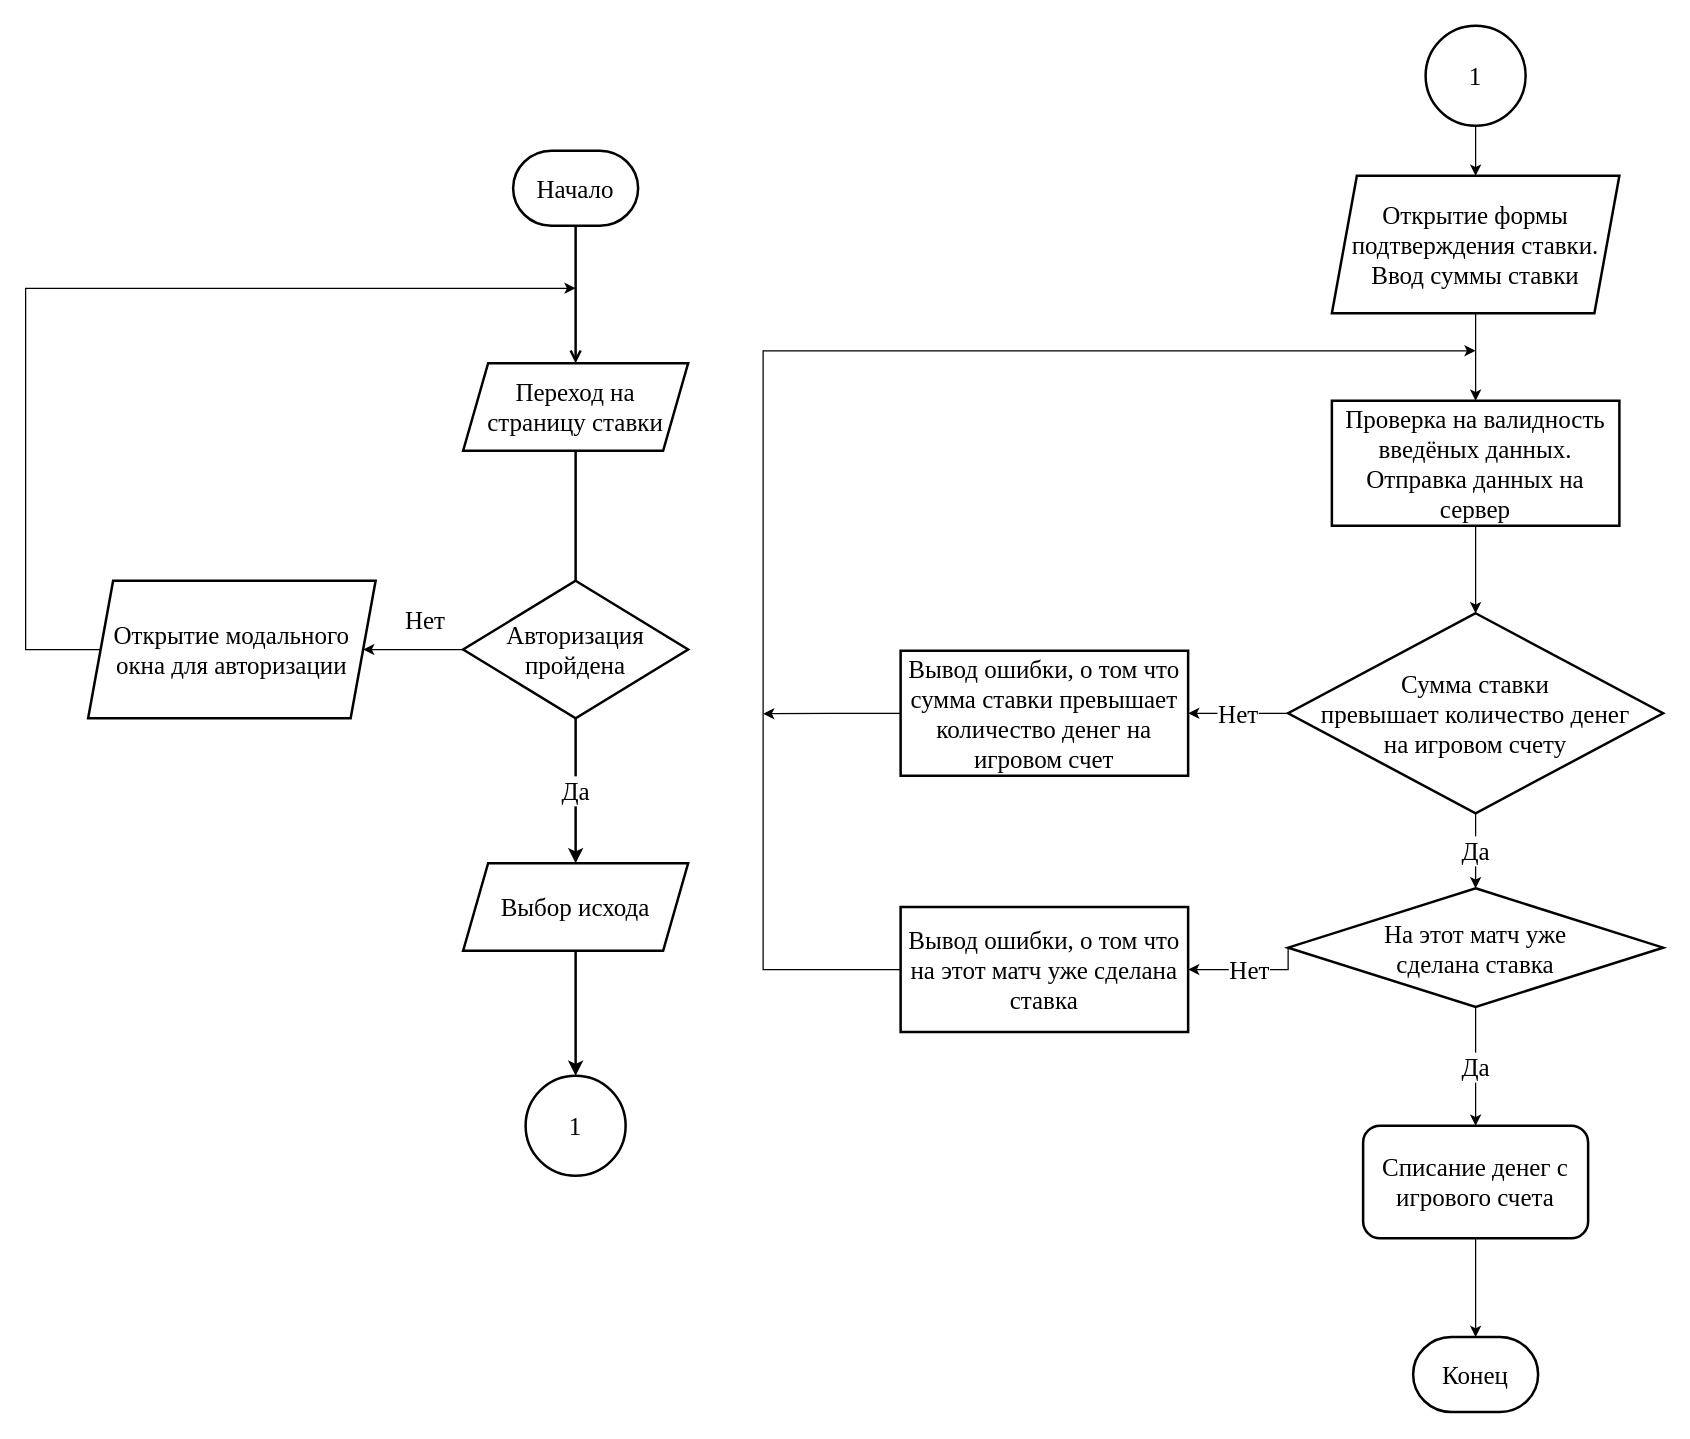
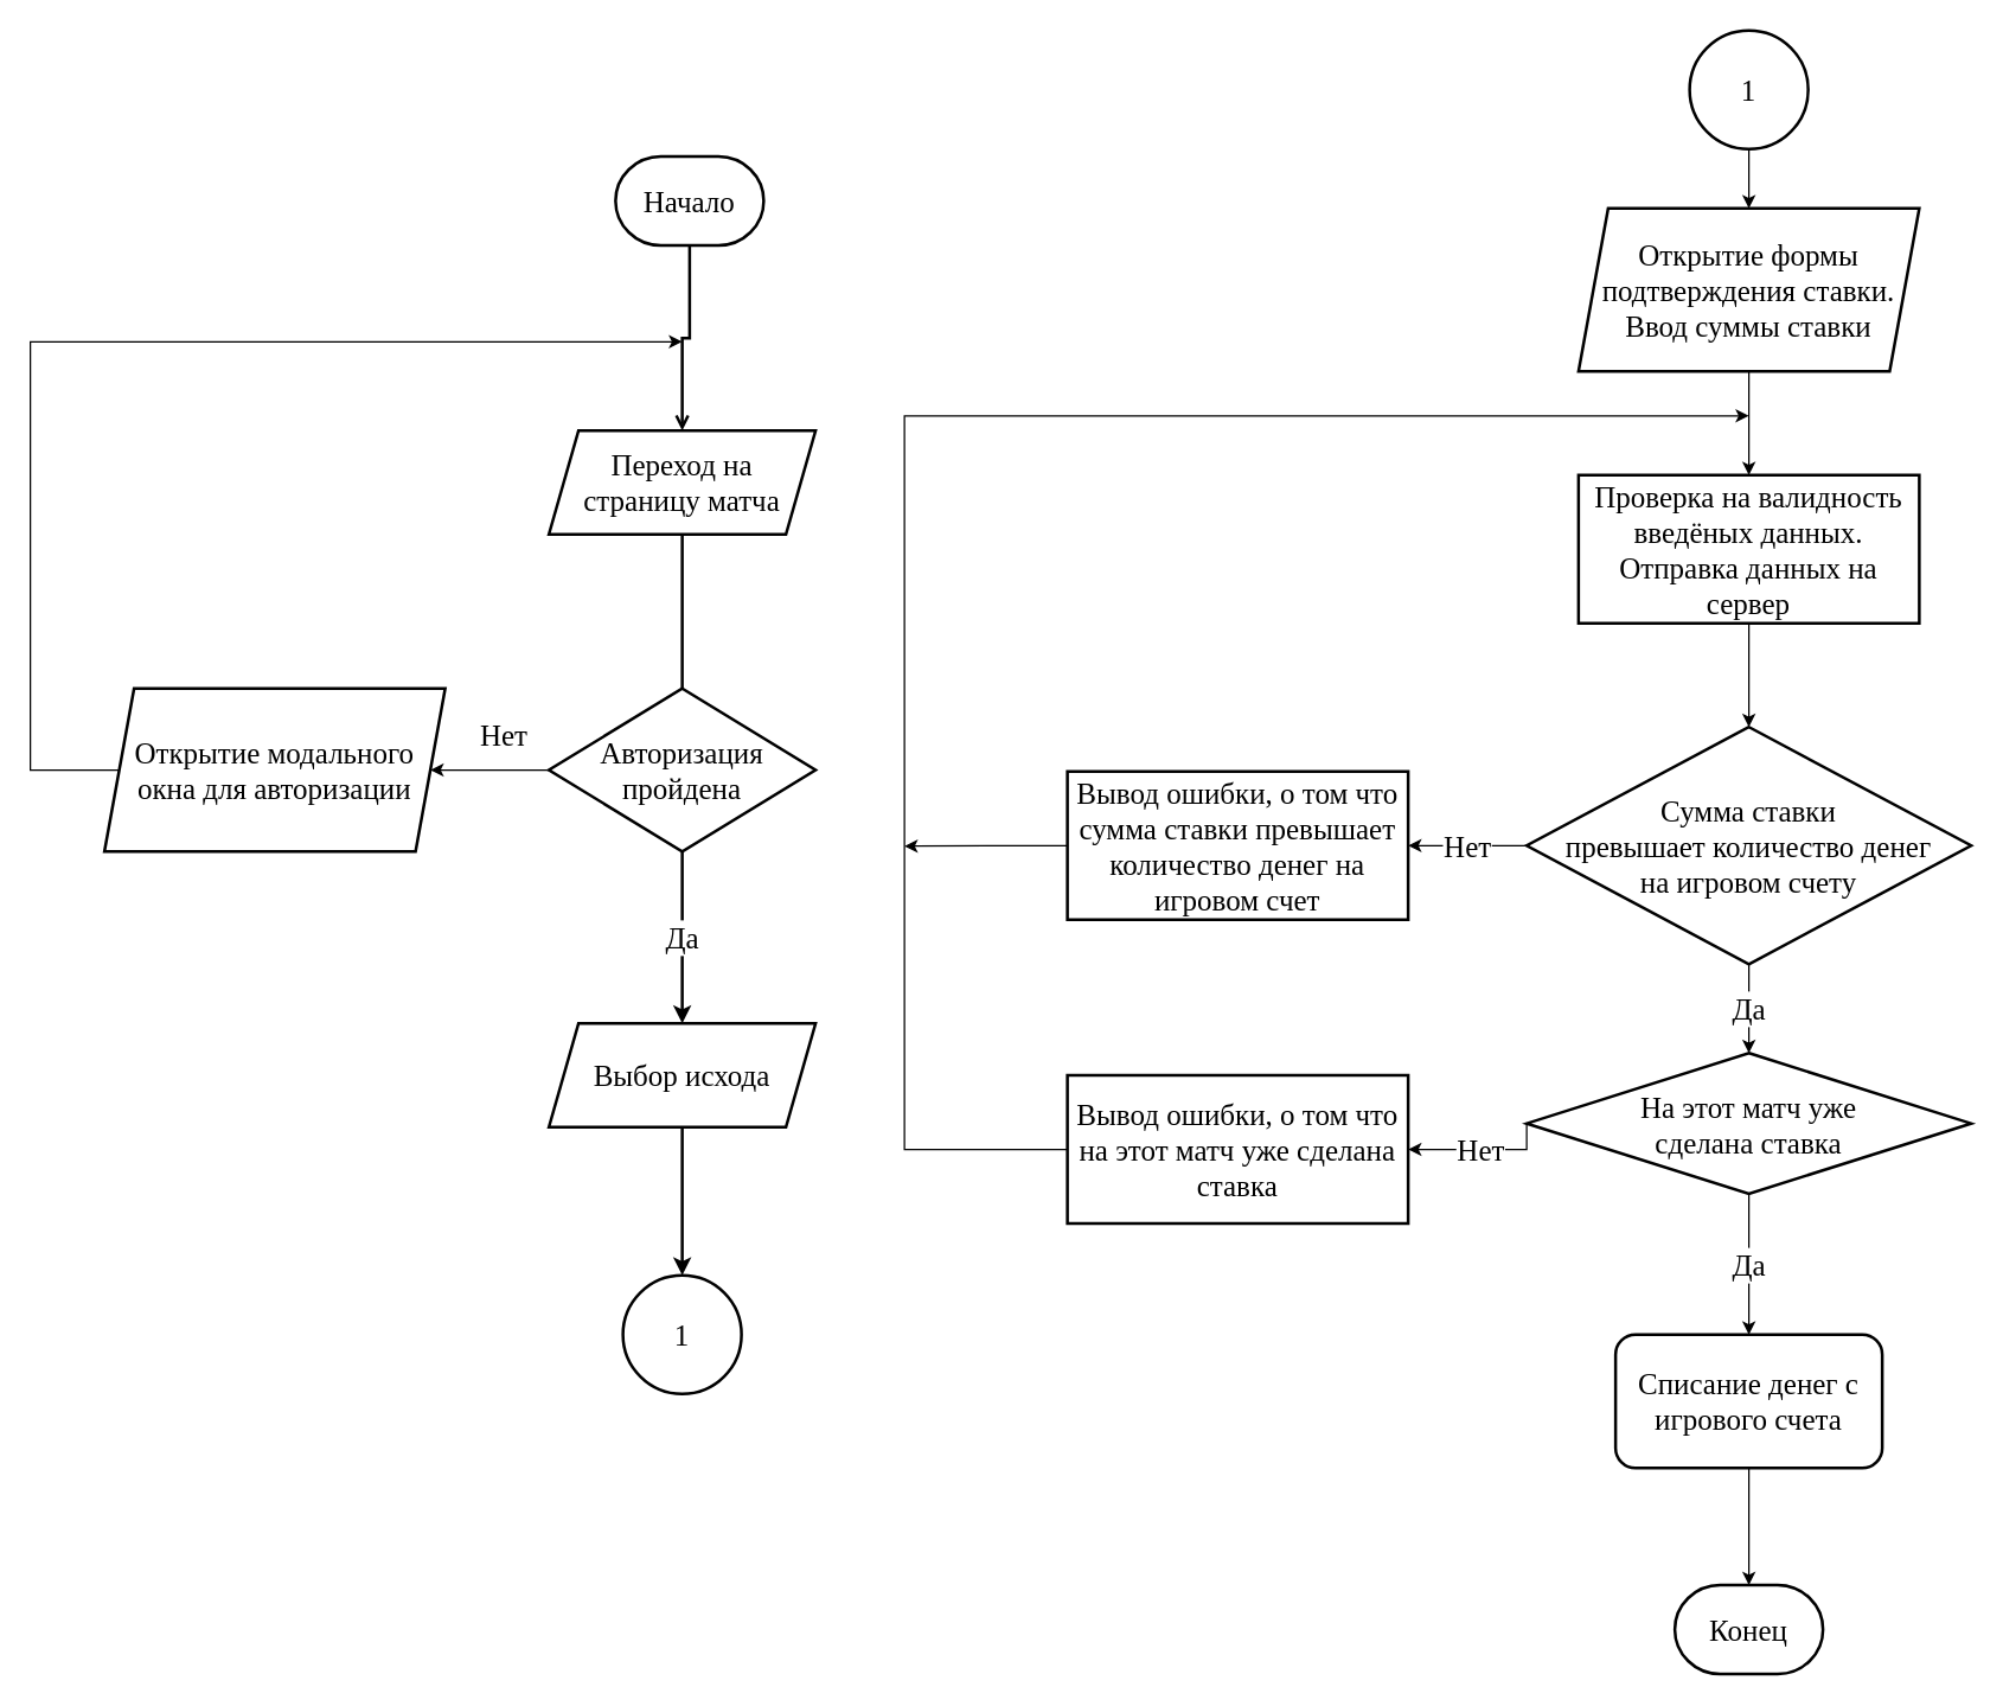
  <mxCell id="0" />
  <mxCell id="1" parent="0" />
  <mxCell id="2" style="edgeStyle=orthogonalEdgeStyle;rounded=0;orthogonalLoop=1;jettySize=auto;html=1;exitX=0.5;exitY=1;exitDx=0;exitDy=0;exitPerimeter=0;entryX=0.5;entryY=0;entryDx=0;entryDy=0;fontFamily=Times New Roman;fontSize=20;strokeWidth=2;endArrow=open;" edge="1" parent="1" source="3" target="8"><mxGeometry relative="1" as="geometry" /></mxCell>
- <mxCell id="3" value="&lt;font style=&quot;font-size: 20px;&quot;&gt;Начало&lt;/font&gt;" style="strokeWidth=2;html=1;shape=mxgraph.flowchart.terminator;whiteSpace=wrap;fontSize=20;fontFamily=Times New Roman;" parent="1" vertex="1"><mxGeometry x="410" y="120" width="100" height="60" as="geometry" /></mxCell>
+ <mxCell id="3" value="&lt;font style=&quot;font-size: 20px;&quot;&gt;Начало&lt;/font&gt;" style="strokeWidth=2;html=1;shape=mxgraph.flowchart.terminator;whiteSpace=wrap;fontSize=20;fontFamily=Times New Roman;" parent="1" vertex="1"><mxGeometry x="415" y="105" width="100" height="60" as="geometry" /></mxCell>
  <mxCell id="4" value="Да" style="edgeStyle=orthogonalEdgeStyle;rounded=0;orthogonalLoop=1;jettySize=auto;html=1;exitX=0.5;exitY=1;exitDx=0;exitDy=0;exitPerimeter=0;entryX=0.5;entryY=0;entryDx=0;entryDy=0;fontFamily=Times New Roman;fontSize=20;strokeWidth=2;" edge="1" parent="1" source="6" target="10"><mxGeometry relative="1" as="geometry" /></mxCell>
  <mxCell id="5" style="edgeStyle=orthogonalEdgeStyle;rounded=0;orthogonalLoop=1;jettySize=auto;html=1;exitX=0;exitY=0.5;exitDx=0;exitDy=0;exitPerimeter=0;entryX=1;entryY=0.5;entryDx=0;entryDy=0;fontFamily=Times New Roman;fontSize=20;" edge="1" parent="1" source="6" target="17"><mxGeometry relative="1" as="geometry" /></mxCell>
  <mxCell id="6" value="&lt;font style=&quot;font-size: 20px;&quot;&gt;Авторизация пройдена&lt;/font&gt;" style="strokeWidth=2;html=1;shape=mxgraph.flowchart.decision;whiteSpace=wrap;fontFamily=Times New Roman;fontSize=20;" parent="1" vertex="1"><mxGeometry x="370" y="464" width="180" height="110" as="geometry" /></mxCell>
  <mxCell id="7" style="edgeStyle=orthogonalEdgeStyle;rounded=0;orthogonalLoop=1;jettySize=auto;html=1;exitX=0.5;exitY=1;exitDx=0;exitDy=0;fontFamily=Times New Roman;fontSize=20;strokeWidth=2;endArrow=none;" edge="1" parent="1" source="8" target="6"><mxGeometry relative="1" as="geometry" /></mxCell>
- <mxCell id="8" value="&lt;font style=&quot;font-size: 20px;&quot;&gt;Переход на страницу ставки&lt;/font&gt;" style="shape=parallelogram;perimeter=parallelogramPerimeter;whiteSpace=wrap;html=1;fixedSize=1;fontFamily=Times New Roman;strokeWidth=2;fontSize=20;" vertex="1" parent="1"><mxGeometry x="370" y="290" width="180" height="70" as="geometry" /></mxCell>
+ <mxCell id="8" value="&lt;font style=&quot;font-size: 20px;&quot;&gt;Переход на страницу матча&lt;/font&gt;" style="shape=parallelogram;perimeter=parallelogramPerimeter;whiteSpace=wrap;html=1;fixedSize=1;fontFamily=Times New Roman;strokeWidth=2;fontSize=20;" vertex="1" parent="1"><mxGeometry x="370" y="290" width="180" height="70" as="geometry" /></mxCell>
  <mxCell id="9" style="edgeStyle=orthogonalEdgeStyle;rounded=0;orthogonalLoop=1;jettySize=auto;html=1;exitX=0.5;exitY=1;exitDx=0;exitDy=0;fontFamily=Times New Roman;fontSize=20;strokeWidth=2;" edge="1" parent="1" source="10" target="11"><mxGeometry relative="1" as="geometry" /></mxCell>
  <mxCell id="10" value="&lt;font style=&quot;font-size: 20px;&quot;&gt;Выбор исхода&lt;/font&gt;" style="shape=parallelogram;perimeter=parallelogramPerimeter;whiteSpace=wrap;html=1;fixedSize=1;fontFamily=Times New Roman;strokeWidth=2;fontSize=20;" vertex="1" parent="1"><mxGeometry x="370" y="690" width="180" height="70" as="geometry" /></mxCell>
  <mxCell id="11" value="1" style="ellipse;whiteSpace=wrap;html=1;aspect=fixed;fontFamily=Times New Roman;fontSize=20;strokeWidth=2;" vertex="1" parent="1"><mxGeometry x="420" y="860" width="80" height="80" as="geometry" /></mxCell>
  <mxCell id="12" style="edgeStyle=orthogonalEdgeStyle;rounded=0;orthogonalLoop=1;jettySize=auto;html=1;exitX=0.5;exitY=1;exitDx=0;exitDy=0;entryX=0.5;entryY=0;entryDx=0;entryDy=0;fontFamily=Times New Roman;fontSize=20;" edge="1" parent="1" source="13" target="15"><mxGeometry relative="1" as="geometry" /></mxCell>
  <mxCell id="13" value="1" style="ellipse;whiteSpace=wrap;html=1;aspect=fixed;fontFamily=Times New Roman;fontSize=20;strokeWidth=2;" vertex="1" parent="1"><mxGeometry x="1140" y="20" width="80" height="80" as="geometry" /></mxCell>
  <mxCell id="14" style="edgeStyle=orthogonalEdgeStyle;rounded=0;orthogonalLoop=1;jettySize=auto;html=1;exitX=0.5;exitY=1;exitDx=0;exitDy=0;entryX=0.5;entryY=0;entryDx=0;entryDy=0;fontFamily=Times New Roman;fontSize=20;" edge="1" parent="1" source="15" target="19"><mxGeometry relative="1" as="geometry" /></mxCell>
  <mxCell id="15" value="&lt;font style=&quot;font-size: 20px;&quot;&gt;Открытие формы подтверждения ставки. Ввод суммы ставки&lt;/font&gt;" style="shape=parallelogram;perimeter=parallelogramPerimeter;whiteSpace=wrap;html=1;fixedSize=1;fontFamily=Times New Roman;strokeWidth=2;fontSize=20;" vertex="1" parent="1"><mxGeometry x="1065" y="140" width="230" height="110" as="geometry" /></mxCell>
  <mxCell id="16" style="edgeStyle=orthogonalEdgeStyle;rounded=0;orthogonalLoop=1;jettySize=auto;html=1;exitX=0;exitY=0.5;exitDx=0;exitDy=0;fontFamily=Times New Roman;fontSize=20;" edge="1" parent="1" source="17"><mxGeometry relative="1" as="geometry"><mxPoint x="460" y="230" as="targetPoint" /><Array as="points"><mxPoint x="20" y="519" /><mxPoint x="20" y="230" /></Array></mxGeometry></mxCell>
  <mxCell id="17" value="&lt;font style=&quot;font-size: 20px;&quot;&gt;Открытие модального окна для авторизации&lt;/font&gt;" style="shape=parallelogram;perimeter=parallelogramPerimeter;whiteSpace=wrap;html=1;fixedSize=1;fontFamily=Times New Roman;strokeWidth=2;fontSize=20;" vertex="1" parent="1"><mxGeometry x="70" y="464" width="230" height="110" as="geometry" /></mxCell>
  <mxCell id="18" style="edgeStyle=orthogonalEdgeStyle;rounded=0;orthogonalLoop=1;jettySize=auto;html=1;exitX=0.5;exitY=1;exitDx=0;exitDy=0;entryX=0.5;entryY=0;entryDx=0;entryDy=0;entryPerimeter=0;fontFamily=Times New Roman;fontSize=20;" edge="1" parent="1" source="19" target="22"><mxGeometry relative="1" as="geometry" /></mxCell>
  <mxCell id="19" value="Проверка на валидность введёных данных. Отправка данных на сервер" style="rounded=0;whiteSpace=wrap;html=1;fontFamily=Times New Roman;fontSize=20;strokeWidth=2;" vertex="1" parent="1"><mxGeometry x="1065" y="320" width="230" height="100" as="geometry" /></mxCell>
  <mxCell id="20" value="Да" style="edgeStyle=orthogonalEdgeStyle;rounded=0;orthogonalLoop=1;jettySize=auto;html=1;exitX=0.5;exitY=1;exitDx=0;exitDy=0;exitPerimeter=0;entryX=0.5;entryY=0;entryDx=0;entryDy=0;entryPerimeter=0;fontFamily=Times New Roman;fontSize=20;" edge="1" parent="1" source="22" target="25"><mxGeometry relative="1" as="geometry" /></mxCell>
  <mxCell id="21" value="Нет" style="edgeStyle=orthogonalEdgeStyle;rounded=0;orthogonalLoop=1;jettySize=auto;html=1;exitX=0;exitY=0.5;exitDx=0;exitDy=0;exitPerimeter=0;entryX=1;entryY=0.5;entryDx=0;entryDy=0;fontFamily=Times New Roman;fontSize=20;" edge="1" parent="1" source="22" target="31"><mxGeometry relative="1" as="geometry" /></mxCell>
  <mxCell id="22" value="Сумма ставки &lt;br style=&quot;font-size: 20px;&quot;&gt;превышает количество денег &lt;br style=&quot;font-size: 20px;&quot;&gt;на игровом счету" style="strokeWidth=2;html=1;shape=mxgraph.flowchart.decision;whiteSpace=wrap;fontFamily=Times New Roman;fontSize=20;" vertex="1" parent="1"><mxGeometry x="1030" y="490" width="300" height="160" as="geometry" /></mxCell>
  <mxCell id="23" value="Да" style="edgeStyle=orthogonalEdgeStyle;rounded=0;orthogonalLoop=1;jettySize=auto;html=1;exitX=0.5;exitY=1;exitDx=0;exitDy=0;exitPerimeter=0;entryX=0.5;entryY=0;entryDx=0;entryDy=0;fontFamily=Times New Roman;fontSize=20;" edge="1" parent="1" source="25" target="27"><mxGeometry relative="1" as="geometry" /></mxCell>
  <mxCell id="24" value="Нет" style="edgeStyle=orthogonalEdgeStyle;rounded=0;orthogonalLoop=1;jettySize=auto;html=1;exitX=0;exitY=0.5;exitDx=0;exitDy=0;exitPerimeter=0;entryX=1;entryY=0.5;entryDx=0;entryDy=0;fontFamily=Times New Roman;fontSize=20;" edge="1" parent="1" source="25" target="33"><mxGeometry relative="1" as="geometry"><Array as="points"><mxPoint x="990" y="775" /><mxPoint x="990" y="775" /></Array></mxGeometry></mxCell>
  <mxCell id="25" value="На этот матч уже &lt;br style=&quot;font-size: 20px;&quot;&gt;сделана ставка" style="strokeWidth=2;html=1;shape=mxgraph.flowchart.decision;whiteSpace=wrap;fontFamily=Times New Roman;fontSize=20;verticalAlign=middle;" vertex="1" parent="1"><mxGeometry x="1030" y="710" width="300" height="95" as="geometry" /></mxCell>
  <mxCell id="26" style="edgeStyle=orthogonalEdgeStyle;rounded=0;orthogonalLoop=1;jettySize=auto;html=1;exitX=0.5;exitY=1;exitDx=0;exitDy=0;entryX=0.5;entryY=0;entryDx=0;entryDy=0;entryPerimeter=0;fontFamily=Times New Roman;fontSize=20;" edge="1" parent="1" source="27" target="28"><mxGeometry relative="1" as="geometry" /></mxCell>
  <mxCell id="27" value="Списание денег с игрового счета" style="whiteSpace=wrap;html=1;fontFamily=Times New Roman;fontSize=20;strokeWidth=2;rounded=1;" vertex="1" parent="1"><mxGeometry x="1090" y="900" width="180" height="90" as="geometry" /></mxCell>
  <mxCell id="28" value="&lt;font style=&quot;font-size: 20px;&quot;&gt;Конец&lt;/font&gt;" style="strokeWidth=2;html=1;shape=mxgraph.flowchart.terminator;whiteSpace=wrap;fontSize=20;fontFamily=Times New Roman;" vertex="1" parent="1"><mxGeometry x="1130" y="1069" width="100" height="60" as="geometry" /></mxCell>
  <mxCell id="29" value="Нет" style="text;html=1;strokeColor=none;fillColor=none;align=center;verticalAlign=middle;whiteSpace=wrap;rounded=0;fontFamily=Times New Roman;fontSize=20;" vertex="1" parent="1"><mxGeometry x="310" y="480" width="60" height="30" as="geometry" /></mxCell>
  <mxCell id="30" style="edgeStyle=orthogonalEdgeStyle;rounded=0;orthogonalLoop=1;jettySize=auto;html=1;exitX=0;exitY=0.5;exitDx=0;exitDy=0;fontFamily=Times New Roman;fontSize=20;" edge="1" parent="1" source="31"><mxGeometry relative="1" as="geometry"><mxPoint x="610" y="570.385" as="targetPoint" /></mxGeometry></mxCell>
  <mxCell id="31" value="Вывод ошибки, о том что сумма ставки превышает количество денег на игровом счет" style="rounded=0;whiteSpace=wrap;html=1;fontFamily=Times New Roman;fontSize=20;strokeWidth=2;" vertex="1" parent="1"><mxGeometry x="720" y="520" width="230" height="100" as="geometry" /></mxCell>
  <mxCell id="32" style="edgeStyle=orthogonalEdgeStyle;rounded=0;orthogonalLoop=1;jettySize=auto;html=1;exitX=0;exitY=0.5;exitDx=0;exitDy=0;fontFamily=Times New Roman;fontSize=20;" edge="1" parent="1" source="33"><mxGeometry relative="1" as="geometry"><mxPoint x="1180" y="280" as="targetPoint" /><Array as="points"><mxPoint x="610" y="775" /><mxPoint x="610" y="280" /></Array></mxGeometry></mxCell>
  <mxCell id="33" value="Вывод ошибки, о том что на этот матч уже сделана ставка" style="rounded=0;whiteSpace=wrap;html=1;fontFamily=Times New Roman;fontSize=20;strokeWidth=2;" vertex="1" parent="1"><mxGeometry x="720" y="725" width="230" height="100" as="geometry" /></mxCell>
